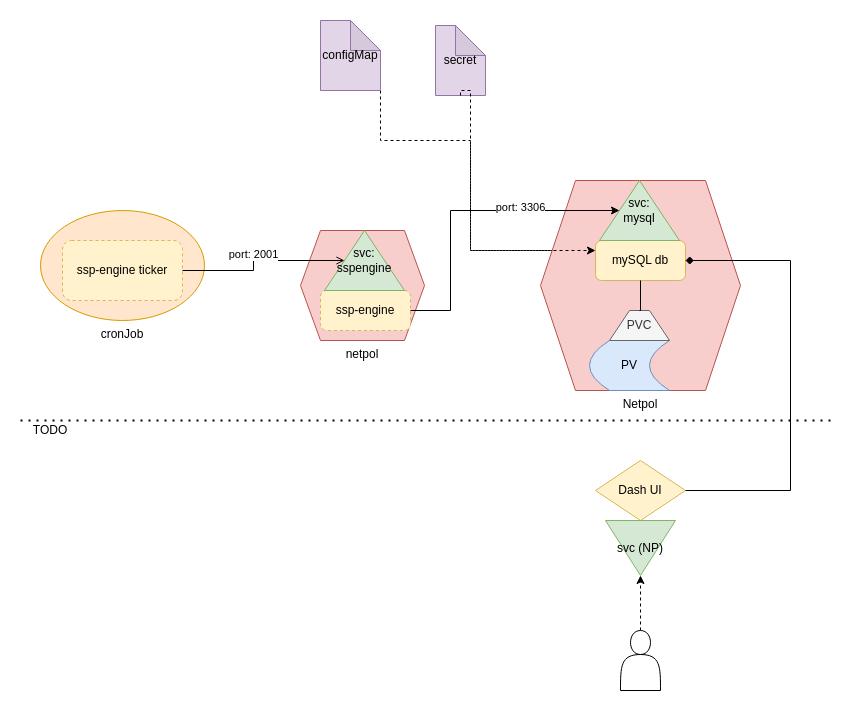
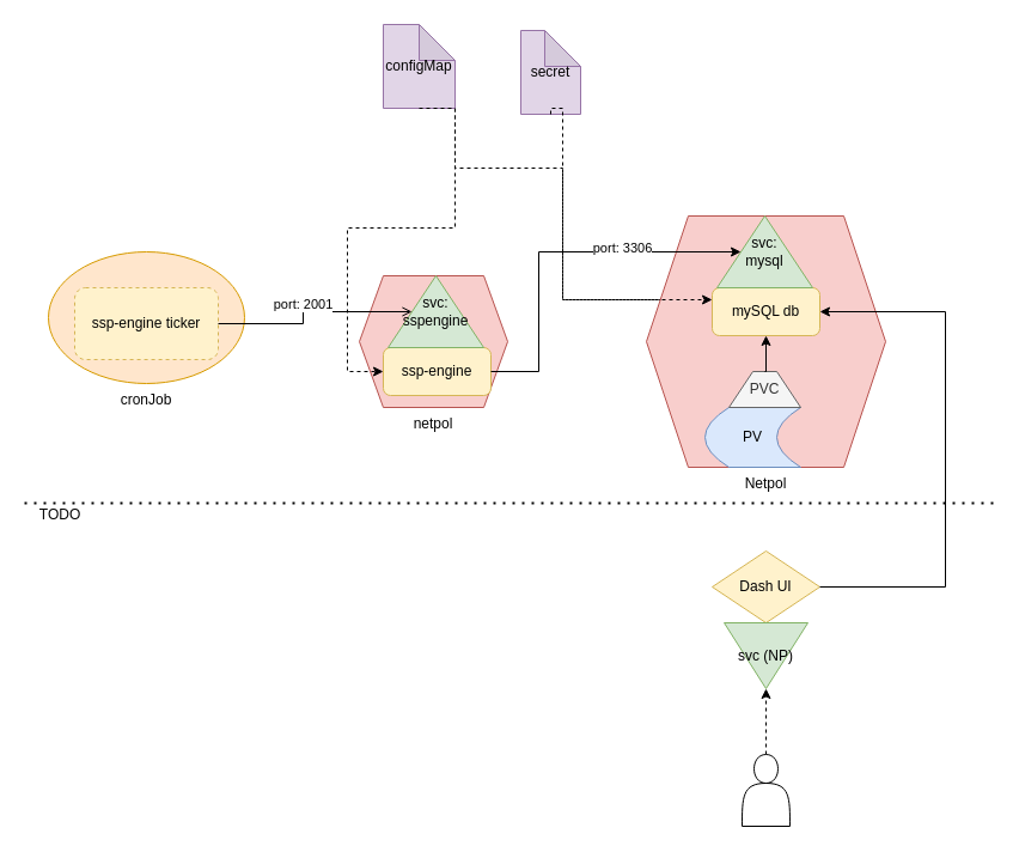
  <mxCell id="0" />
  <mxCell id="1" parent="0" />
  <mxCell id="2" value="" style="group" parent="1" vertex="1" connectable="0"><mxGeometry x="40" y="210" width="164" height="110" as="geometry" /></mxCell>
  <mxCell id="3" value="cronJob" style="ellipse;whiteSpace=wrap;html=1;labelPosition=center;verticalLabelPosition=bottom;align=center;verticalAlign=top;fillColor=#ffe6cc;strokeColor=#d79b00;" parent="2" vertex="1"><mxGeometry width="164" height="110" as="geometry" /></mxCell>
  <mxCell id="4" value="ssp-engine ticker" style="rounded=1;whiteSpace=wrap;html=1;backgroundOutline=1;fillColor=#fff2cc;strokeColor=#d6b656;dashed=1;" parent="2" vertex="1"><mxGeometry x="22" y="30" width="120" height="60" as="geometry" /></mxCell>
  <mxCell id="5" style="edgeStyle=orthogonalEdgeStyle;rounded=0;orthogonalLoop=1;jettySize=auto;html=1;exitX=0.5;exitY=1;exitDx=0;exitDy=0;exitPerimeter=0;entryX=0;entryY=0.25;entryDx=0;entryDy=0;dashed=1;" edge="1" parent="1" source="6" target="15"><mxGeometry relative="1" as="geometry"><Array as="points"><mxPoint x="380" y="140" /><mxPoint x="470" y="140" /><mxPoint x="470" y="250" /></Array></mxGeometry></mxCell>
  <mxCell id="6" value="configMap" style="shape=note;whiteSpace=wrap;html=1;backgroundOutline=1;darkOpacity=0.05;fillColor=#e1d5e7;strokeColor=#9673a6;" vertex="1" parent="1"><mxGeometry x="320" y="20" width="60" height="70" as="geometry" /></mxCell>
  <mxCell id="7" value="secret" style="shape=note;whiteSpace=wrap;html=1;backgroundOutline=1;darkOpacity=0.05;fillColor=#e1d5e7;strokeColor=#9673a6;" vertex="1" parent="1"><mxGeometry x="435" y="25" width="50" height="70" as="geometry" /></mxCell>
  <mxCell id="8" value="" style="group" vertex="1" connectable="0" parent="1"><mxGeometry x="540" y="180" width="200" height="210" as="geometry" /></mxCell>
  <mxCell id="9" value="Netpol" style="shape=hexagon;perimeter=hexagonPerimeter2;whiteSpace=wrap;html=1;fixedSize=1;size=35;labelPosition=center;verticalLabelPosition=bottom;align=center;verticalAlign=top;fillColor=#f8cecc;strokeColor=#b85450;" parent="8" vertex="1"><mxGeometry width="200" height="210" as="geometry" /></mxCell>
  <mxCell id="10" value="" style="group" vertex="1" connectable="0" parent="8"><mxGeometry x="49" width="96" height="210" as="geometry" /></mxCell>
  <mxCell id="11" value="" style="group" parent="10" vertex="1" connectable="0"><mxGeometry y="130" width="80" height="80" as="geometry" /></mxCell>
  <mxCell id="12" value="PV" style="shape=dataStorage;whiteSpace=wrap;html=1;fixedSize=1;fillColor=#dae8fc;strokeColor=#6c8ebf;" parent="11" vertex="1"><mxGeometry y="30" width="80" height="50" as="geometry" /></mxCell>
  <mxCell id="13" value="PVC" style="shape=trapezoid;perimeter=trapezoidPerimeter;whiteSpace=wrap;html=1;fixedSize=1;fillColor=#f5f5f5;strokeColor=#666666;fontColor=#333333;" parent="11" vertex="1"><mxGeometry x="20" width="60" height="30" as="geometry" /></mxCell>
  <mxCell id="14" value="" style="group" vertex="1" connectable="0" parent="10"><mxGeometry x="6" width="90" height="100" as="geometry" /></mxCell>
  <mxCell id="15" value="mySQL db" style="rounded=1;whiteSpace=wrap;html=1;fillColor=#fff2cc;strokeColor=#d6b656;" parent="14" vertex="1"><mxGeometry y="60" width="90" height="40" as="geometry" /></mxCell>
  <mxCell id="16" value="svc: &lt;br&gt;mysql" style="triangle;whiteSpace=wrap;html=1;rotation=0;fillColor=#d5e8d4;strokeColor=#82b366;direction=north;" parent="14" vertex="1"><mxGeometry x="4" width="80" height="60" as="geometry" /></mxCell>
- <mxCell id="17" style="edgeStyle=orthogonalEdgeStyle;rounded=0;orthogonalLoop=1;jettySize=auto;html=1;exitX=0.5;exitY=0;exitDx=0;exitDy=0;entryX=0.5;entryY=1;entryDx=0;entryDy=0;endArrow=none;" parent="10" source="13" target="15" edge="1"><mxGeometry x="530" y="200" as="geometry" /></mxCell>
+ <mxCell id="17" style="edgeStyle=orthogonalEdgeStyle;rounded=0;orthogonalLoop=1;jettySize=auto;html=1;exitX=0.5;exitY=0;exitDx=0;exitDy=0;entryX=0.5;entryY=1;entryDx=0;entryDy=0;" parent="10" source="13" target="15" edge="1"><mxGeometry x="530" y="200" as="geometry" /></mxCell>
  <mxCell id="18" style="edgeStyle=orthogonalEdgeStyle;rounded=0;orthogonalLoop=1;jettySize=auto;html=1;exitX=0.5;exitY=1;exitDx=0;exitDy=0;exitPerimeter=0;entryX=0;entryY=0.25;entryDx=0;entryDy=0;dashed=1;" edge="1" parent="1" source="7" target="15"><mxGeometry relative="1" as="geometry"><Array as="points"><mxPoint x="470" y="90" /><mxPoint x="470" y="250" /></Array></mxGeometry></mxCell>
  <mxCell id="19" value="" style="group" vertex="1" connectable="0" parent="1"><mxGeometry x="300" y="230" width="124" height="110" as="geometry" /></mxCell>
  <mxCell id="20" value="netpol" style="shape=hexagon;perimeter=hexagonPerimeter2;whiteSpace=wrap;html=1;fixedSize=1;labelPosition=center;verticalLabelPosition=bottom;align=center;verticalAlign=top;fillColor=#f8cecc;strokeColor=#b85450;" parent="19" vertex="1"><mxGeometry width="124" height="110" as="geometry" /></mxCell>
  <mxCell id="21" value="" style="group" vertex="1" connectable="0" parent="19"><mxGeometry x="20" width="90" height="100" as="geometry" /></mxCell>
- <mxCell id="22" value="ssp-engine" style="rounded=1;whiteSpace=wrap;html=1;fillColor=#fff2cc;strokeColor=#d6b656;dashed=1;" parent="21" vertex="1"><mxGeometry y="60" width="90" height="40" as="geometry" /></mxCell>
+ <mxCell id="22" value="ssp-engine" style="rounded=1;whiteSpace=wrap;html=1;fillColor=#fff2cc;strokeColor=#d6b656;" parent="21" vertex="1"><mxGeometry y="60" width="90" height="40" as="geometry" /></mxCell>
  <mxCell id="23" value="svc: sspengine" style="triangle;whiteSpace=wrap;html=1;rotation=0;fillColor=#d5e8d4;strokeColor=#82b366;direction=north;" parent="21" vertex="1"><mxGeometry x="4" width="80" height="60" as="geometry" /></mxCell>
  <mxCell id="24" style="edgeStyle=orthogonalEdgeStyle;rounded=0;orthogonalLoop=1;jettySize=auto;html=1;exitX=1;exitY=0.5;exitDx=0;exitDy=0;entryX=0.5;entryY=0;entryDx=0;entryDy=0;" parent="1" source="22" target="16" edge="1"><mxGeometry relative="1" as="geometry"><Array as="points"><mxPoint x="450" y="310" /><mxPoint x="450" y="210" /></Array></mxGeometry></mxCell>
  <mxCell id="25" value="port: 3306" style="edgeLabel;html=1;align=center;verticalAlign=middle;resizable=0;points=[];" parent="24" vertex="1" connectable="0"><mxGeometry x="0.351" y="4" relative="1" as="geometry"><mxPoint as="offset" /></mxGeometry></mxCell>
+ <mxCell id="26" style="edgeStyle=orthogonalEdgeStyle;rounded=0;orthogonalLoop=1;jettySize=auto;html=1;exitX=0.5;exitY=1;exitDx=0;exitDy=0;exitPerimeter=0;entryX=0;entryY=0.5;entryDx=0;entryDy=0;dashed=1;" edge="1" parent="1" source="6" target="22"><mxGeometry relative="1" as="geometry"><Array as="points"><mxPoint x="380" y="190" /><mxPoint x="290" y="190" /><mxPoint x="290" y="310" /></Array></mxGeometry></mxCell>
  <mxCell id="27" style="edgeStyle=orthogonalEdgeStyle;rounded=0;orthogonalLoop=1;jettySize=auto;html=1;exitX=1;exitY=0.5;exitDx=0;exitDy=0;entryX=0.5;entryY=0;entryDx=0;entryDy=0;endArrow=open;" parent="1" source="4" target="23" edge="1"><mxGeometry relative="1" as="geometry" /></mxCell>
  <mxCell id="28" value="port: 2001" style="edgeLabel;html=1;align=center;verticalAlign=middle;resizable=0;points=[];" parent="27" vertex="1" connectable="0"><mxGeometry x="-0.107" y="1" relative="1" as="geometry"><mxPoint y="-11" as="offset" /></mxGeometry></mxCell>
  <mxCell id="29" style="edgeStyle=orthogonalEdgeStyle;rounded=0;orthogonalLoop=1;jettySize=auto;html=1;exitX=0.5;exitY=0;exitDx=0;exitDy=0;entryX=1;entryY=0.5;entryDx=0;entryDy=0;dashed=1;" edge="1" parent="1" source="30" target="33"><mxGeometry relative="1" as="geometry" /></mxCell>
  <mxCell id="30" value="" style="shape=actor;whiteSpace=wrap;html=1;" vertex="1" parent="1"><mxGeometry x="620" y="630" width="40" height="60" as="geometry" /></mxCell>
  <mxCell id="31" value="" style="group" vertex="1" connectable="0" parent="1"><mxGeometry x="595" y="460" width="90" height="115" as="geometry" /></mxCell>
  <mxCell id="32" value="Dash UI" style="rhombus;whiteSpace=wrap;html=1;fillColor=#fff2cc;strokeColor=#d6b656;" vertex="1" parent="31"><mxGeometry width="90" height="60" as="geometry" /></mxCell>
  <mxCell id="33" value="svc (NP)" style="triangle;whiteSpace=wrap;html=1;rotation=0;fillColor=#d5e8d4;strokeColor=#82b366;direction=south;" vertex="1" parent="31"><mxGeometry x="10" y="60" width="70" height="55" as="geometry" /></mxCell>
- <mxCell id="34" style="edgeStyle=orthogonalEdgeStyle;rounded=0;orthogonalLoop=1;jettySize=auto;html=1;exitX=1;exitY=0.5;exitDx=0;exitDy=0;entryX=1;entryY=0.5;entryDx=0;entryDy=0;endArrow=diamond;" edge="1" parent="1" source="32" target="15"><mxGeometry relative="1" as="geometry"><Array as="points"><mxPoint x="790" y="490" /><mxPoint x="790" y="260" /></Array></mxGeometry></mxCell>
+ <mxCell id="34" style="edgeStyle=orthogonalEdgeStyle;rounded=0;orthogonalLoop=1;jettySize=auto;html=1;exitX=1;exitY=0.5;exitDx=0;exitDy=0;entryX=1;entryY=0.5;entryDx=0;entryDy=0;" edge="1" parent="1" source="32" target="15"><mxGeometry relative="1" as="geometry"><Array as="points"><mxPoint x="790" y="490" /><mxPoint x="790" y="260" /></Array></mxGeometry></mxCell>
  <mxCell id="35" value="TODO" style="text;html=1;strokeColor=none;fillColor=none;align=center;verticalAlign=middle;whiteSpace=wrap;rounded=0;" vertex="1" parent="1"><mxGeometry x="30" y="420" width="40" height="20" as="geometry" /></mxCell>
  <mxCell id="36" value="" style="endArrow=none;dashed=1;html=1;dashPattern=1 3;strokeWidth=2;" edge="1" parent="1"><mxGeometry width="50" height="50" relative="1" as="geometry"><mxPoint x="20" y="420" as="sourcePoint" /><mxPoint x="830" y="420" as="targetPoint" /></mxGeometry></mxCell>
